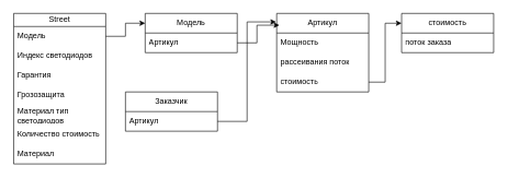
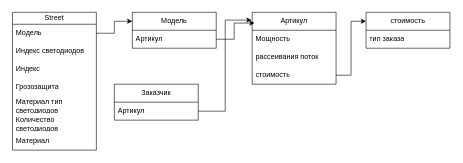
  <mxCell id="0" />
  <mxCell id="1" parent="0" />
  <mxCell id="2" value="Street" style="swimlane;fontStyle=0;childLayout=stackLayout;horizontal=1;startSize=20;horizontalStack=0;resizeParent=1;resizeParentMax=0;resizeLast=0;collapsible=1;marginBottom=0;whiteSpace=wrap;html=1;" parent="1" vertex="1"><mxGeometry x="20" y="20" width="140" height="230" as="geometry" /></mxCell>
  <mxCell id="3" value="Модель" style="text;strokeColor=none;fillColor=none;align=left;verticalAlign=middle;spacingLeft=4;spacingRight=4;overflow=hidden;points=[[0,0.5],[1,0.5]];portConstraint=eastwest;rotatable=0;whiteSpace=wrap;html=1;" parent="2" vertex="1"><mxGeometry y="20" width="140" height="30" as="geometry" /></mxCell>
  <mxCell id="4" value="Индекс светодиодов" style="text;strokeColor=none;fillColor=none;align=left;verticalAlign=middle;spacingLeft=4;spacingRight=4;overflow=hidden;points=[[0,0.5],[1,0.5]];portConstraint=eastwest;rotatable=0;whiteSpace=wrap;html=1;" parent="2" vertex="1"><mxGeometry y="50" width="140" height="30" as="geometry" /></mxCell>
- <mxCell id="5" value="Гарантия" style="text;strokeColor=none;fillColor=none;align=left;verticalAlign=middle;spacingLeft=4;spacingRight=4;overflow=hidden;points=[[0,0.5],[1,0.5]];portConstraint=eastwest;rotatable=0;whiteSpace=wrap;html=1;" parent="2" vertex="1"><mxGeometry y="80" width="140" height="30" as="geometry" /></mxCell>
+ <mxCell id="5" value="Индекс" style="text;strokeColor=none;fillColor=none;align=left;verticalAlign=middle;spacingLeft=4;spacingRight=4;overflow=hidden;points=[[0,0.5],[1,0.5]];portConstraint=eastwest;rotatable=0;whiteSpace=wrap;html=1;" parent="2" vertex="1"><mxGeometry y="80" width="140" height="30" as="geometry" /></mxCell>
  <mxCell id="6" value="Грозозащита" style="text;strokeColor=none;fillColor=none;align=left;verticalAlign=middle;spacingLeft=4;spacingRight=4;overflow=hidden;points=[[0,0.5],[1,0.5]];portConstraint=eastwest;rotatable=0;whiteSpace=wrap;html=1;" parent="2" vertex="1"><mxGeometry y="110" width="140" height="30" as="geometry" /></mxCell>
  <mxCell id="7" value="Материал тип светодиодов" style="text;strokeColor=none;fillColor=none;align=left;verticalAlign=middle;spacingLeft=4;spacingRight=4;overflow=hidden;points=[[0,0.5],[1,0.5]];portConstraint=eastwest;rotatable=0;whiteSpace=wrap;html=1;" parent="2" vertex="1"><mxGeometry y="140" width="140" height="30" as="geometry" /></mxCell>
- <mxCell id="8" value="Количество стоимость" style="text;strokeColor=none;fillColor=none;align=left;verticalAlign=middle;spacingLeft=4;spacingRight=4;overflow=hidden;points=[[0,0.5],[1,0.5]];portConstraint=eastwest;rotatable=0;whiteSpace=wrap;html=1;" parent="2" vertex="1"><mxGeometry y="170" width="140" height="30" as="geometry" /></mxCell>
+ <mxCell id="8" value="Количество светодиодов" style="text;strokeColor=none;fillColor=none;align=left;verticalAlign=middle;spacingLeft=4;spacingRight=4;overflow=hidden;points=[[0,0.5],[1,0.5]];portConstraint=eastwest;rotatable=0;whiteSpace=wrap;html=1;" parent="2" vertex="1"><mxGeometry y="170" width="140" height="30" as="geometry" /></mxCell>
  <mxCell id="9" value="Материал" style="text;strokeColor=none;fillColor=none;align=left;verticalAlign=middle;spacingLeft=4;spacingRight=4;overflow=hidden;points=[[0,0.5],[1,0.5]];portConstraint=eastwest;rotatable=0;whiteSpace=wrap;html=1;" vertex="1" parent="2"><mxGeometry y="200" width="140" height="30" as="geometry" /></mxCell>
  <mxCell id="10" value="Модель" style="swimlane;fontStyle=0;childLayout=stackLayout;horizontal=1;startSize=30;horizontalStack=0;resizeParent=1;resizeParentMax=0;resizeLast=0;collapsible=1;marginBottom=0;whiteSpace=wrap;html=1;" parent="1" vertex="1"><mxGeometry x="220" y="20" width="140" height="60" as="geometry" /></mxCell>
  <mxCell id="11" value="Артикул" style="text;strokeColor=none;fillColor=none;align=left;verticalAlign=middle;spacingLeft=4;spacingRight=4;overflow=hidden;points=[[0,0.5],[1,0.5]];portConstraint=eastwest;rotatable=0;whiteSpace=wrap;html=1;" parent="10" vertex="1"><mxGeometry y="30" width="140" height="30" as="geometry" /></mxCell>
  <mxCell id="12" value="Артикул" style="swimlane;fontStyle=0;childLayout=stackLayout;horizontal=1;startSize=30;horizontalStack=0;resizeParent=1;resizeParentMax=0;resizeLast=0;collapsible=1;marginBottom=0;whiteSpace=wrap;html=1;" parent="1" vertex="1"><mxGeometry x="420" y="20" width="140" height="120" as="geometry" /></mxCell>
  <mxCell id="13" value="Мощность" style="text;strokeColor=none;fillColor=none;align=left;verticalAlign=middle;spacingLeft=4;spacingRight=4;overflow=hidden;points=[[0,0.5],[1,0.5]];portConstraint=eastwest;rotatable=0;whiteSpace=wrap;html=1;" parent="12" vertex="1"><mxGeometry y="30" width="140" height="30" as="geometry" /></mxCell>
  <mxCell id="14" value="рассеивания поток" style="text;strokeColor=none;fillColor=none;align=left;verticalAlign=middle;spacingLeft=4;spacingRight=4;overflow=hidden;points=[[0,0.5],[1,0.5]];portConstraint=eastwest;rotatable=0;whiteSpace=wrap;html=1;" parent="12" vertex="1"><mxGeometry y="60" width="140" height="30" as="geometry" /></mxCell>
  <mxCell id="15" value="стоимость" style="text;strokeColor=none;fillColor=none;align=left;verticalAlign=middle;spacingLeft=4;spacingRight=4;overflow=hidden;points=[[0,0.5],[1,0.5]];portConstraint=eastwest;rotatable=0;whiteSpace=wrap;html=1;" parent="12" vertex="1"><mxGeometry y="90" width="140" height="30" as="geometry" /></mxCell>
  <mxCell id="16" value="стоимость" style="swimlane;fontStyle=0;childLayout=stackLayout;horizontal=1;startSize=30;horizontalStack=0;resizeParent=1;resizeParentMax=0;resizeLast=0;collapsible=1;marginBottom=0;whiteSpace=wrap;html=1;" parent="1" vertex="1"><mxGeometry x="610" y="20" width="140" height="60" as="geometry" /></mxCell>
- <mxCell id="17" value="поток заказа" style="text;strokeColor=none;fillColor=none;align=left;verticalAlign=middle;spacingLeft=4;spacingRight=4;overflow=hidden;points=[[0,0.5],[1,0.5]];portConstraint=eastwest;rotatable=0;whiteSpace=wrap;html=1;" parent="16" vertex="1"><mxGeometry y="30" width="140" height="30" as="geometry" /></mxCell>
+ <mxCell id="17" value="тип заказа" style="text;strokeColor=none;fillColor=none;align=left;verticalAlign=middle;spacingLeft=4;spacingRight=4;overflow=hidden;points=[[0,0.5],[1,0.5]];portConstraint=eastwest;rotatable=0;whiteSpace=wrap;html=1;" parent="16" vertex="1"><mxGeometry y="30" width="140" height="30" as="geometry" /></mxCell>
  <mxCell id="18" style="edgeStyle=orthogonalEdgeStyle;rounded=0;orthogonalLoop=1;jettySize=auto;html=1;entryX=0;entryY=0.25;entryDx=0;entryDy=0;" parent="1" source="3" target="10" edge="1"><mxGeometry relative="1" as="geometry" /></mxCell>
  <mxCell id="19" style="edgeStyle=orthogonalEdgeStyle;rounded=0;orthogonalLoop=1;jettySize=auto;html=1;entryX=0.029;entryY=0.15;entryDx=0;entryDy=0;entryPerimeter=0;" parent="1" source="11" target="12" edge="1"><mxGeometry relative="1" as="geometry" /></mxCell>
  <mxCell id="20" style="edgeStyle=orthogonalEdgeStyle;rounded=0;orthogonalLoop=1;jettySize=auto;html=1;entryX=0;entryY=0.25;entryDx=0;entryDy=0;" parent="1" source="15" target="16" edge="1"><mxGeometry relative="1" as="geometry" /></mxCell>
  <mxCell id="21" value="Заказчик" style="swimlane;fontStyle=0;childLayout=stackLayout;horizontal=1;startSize=30;horizontalStack=0;resizeParent=1;resizeParentMax=0;resizeLast=0;collapsible=1;marginBottom=0;whiteSpace=wrap;html=1;" parent="1" vertex="1"><mxGeometry x="190" y="140" width="140" height="60" as="geometry" /></mxCell>
  <mxCell id="22" value="Артикул" style="text;strokeColor=none;fillColor=none;align=left;verticalAlign=middle;spacingLeft=4;spacingRight=4;overflow=hidden;points=[[0,0.5],[1,0.5]];portConstraint=eastwest;rotatable=0;whiteSpace=wrap;html=1;" parent="21" vertex="1"><mxGeometry y="30" width="140" height="30" as="geometry" /></mxCell>
  <mxCell id="23" style="edgeStyle=orthogonalEdgeStyle;rounded=0;orthogonalLoop=1;jettySize=auto;html=1;entryX=-0.007;entryY=0.108;entryDx=0;entryDy=0;entryPerimeter=0;" parent="1" source="22" target="12" edge="1"><mxGeometry relative="1" as="geometry" /></mxCell>
